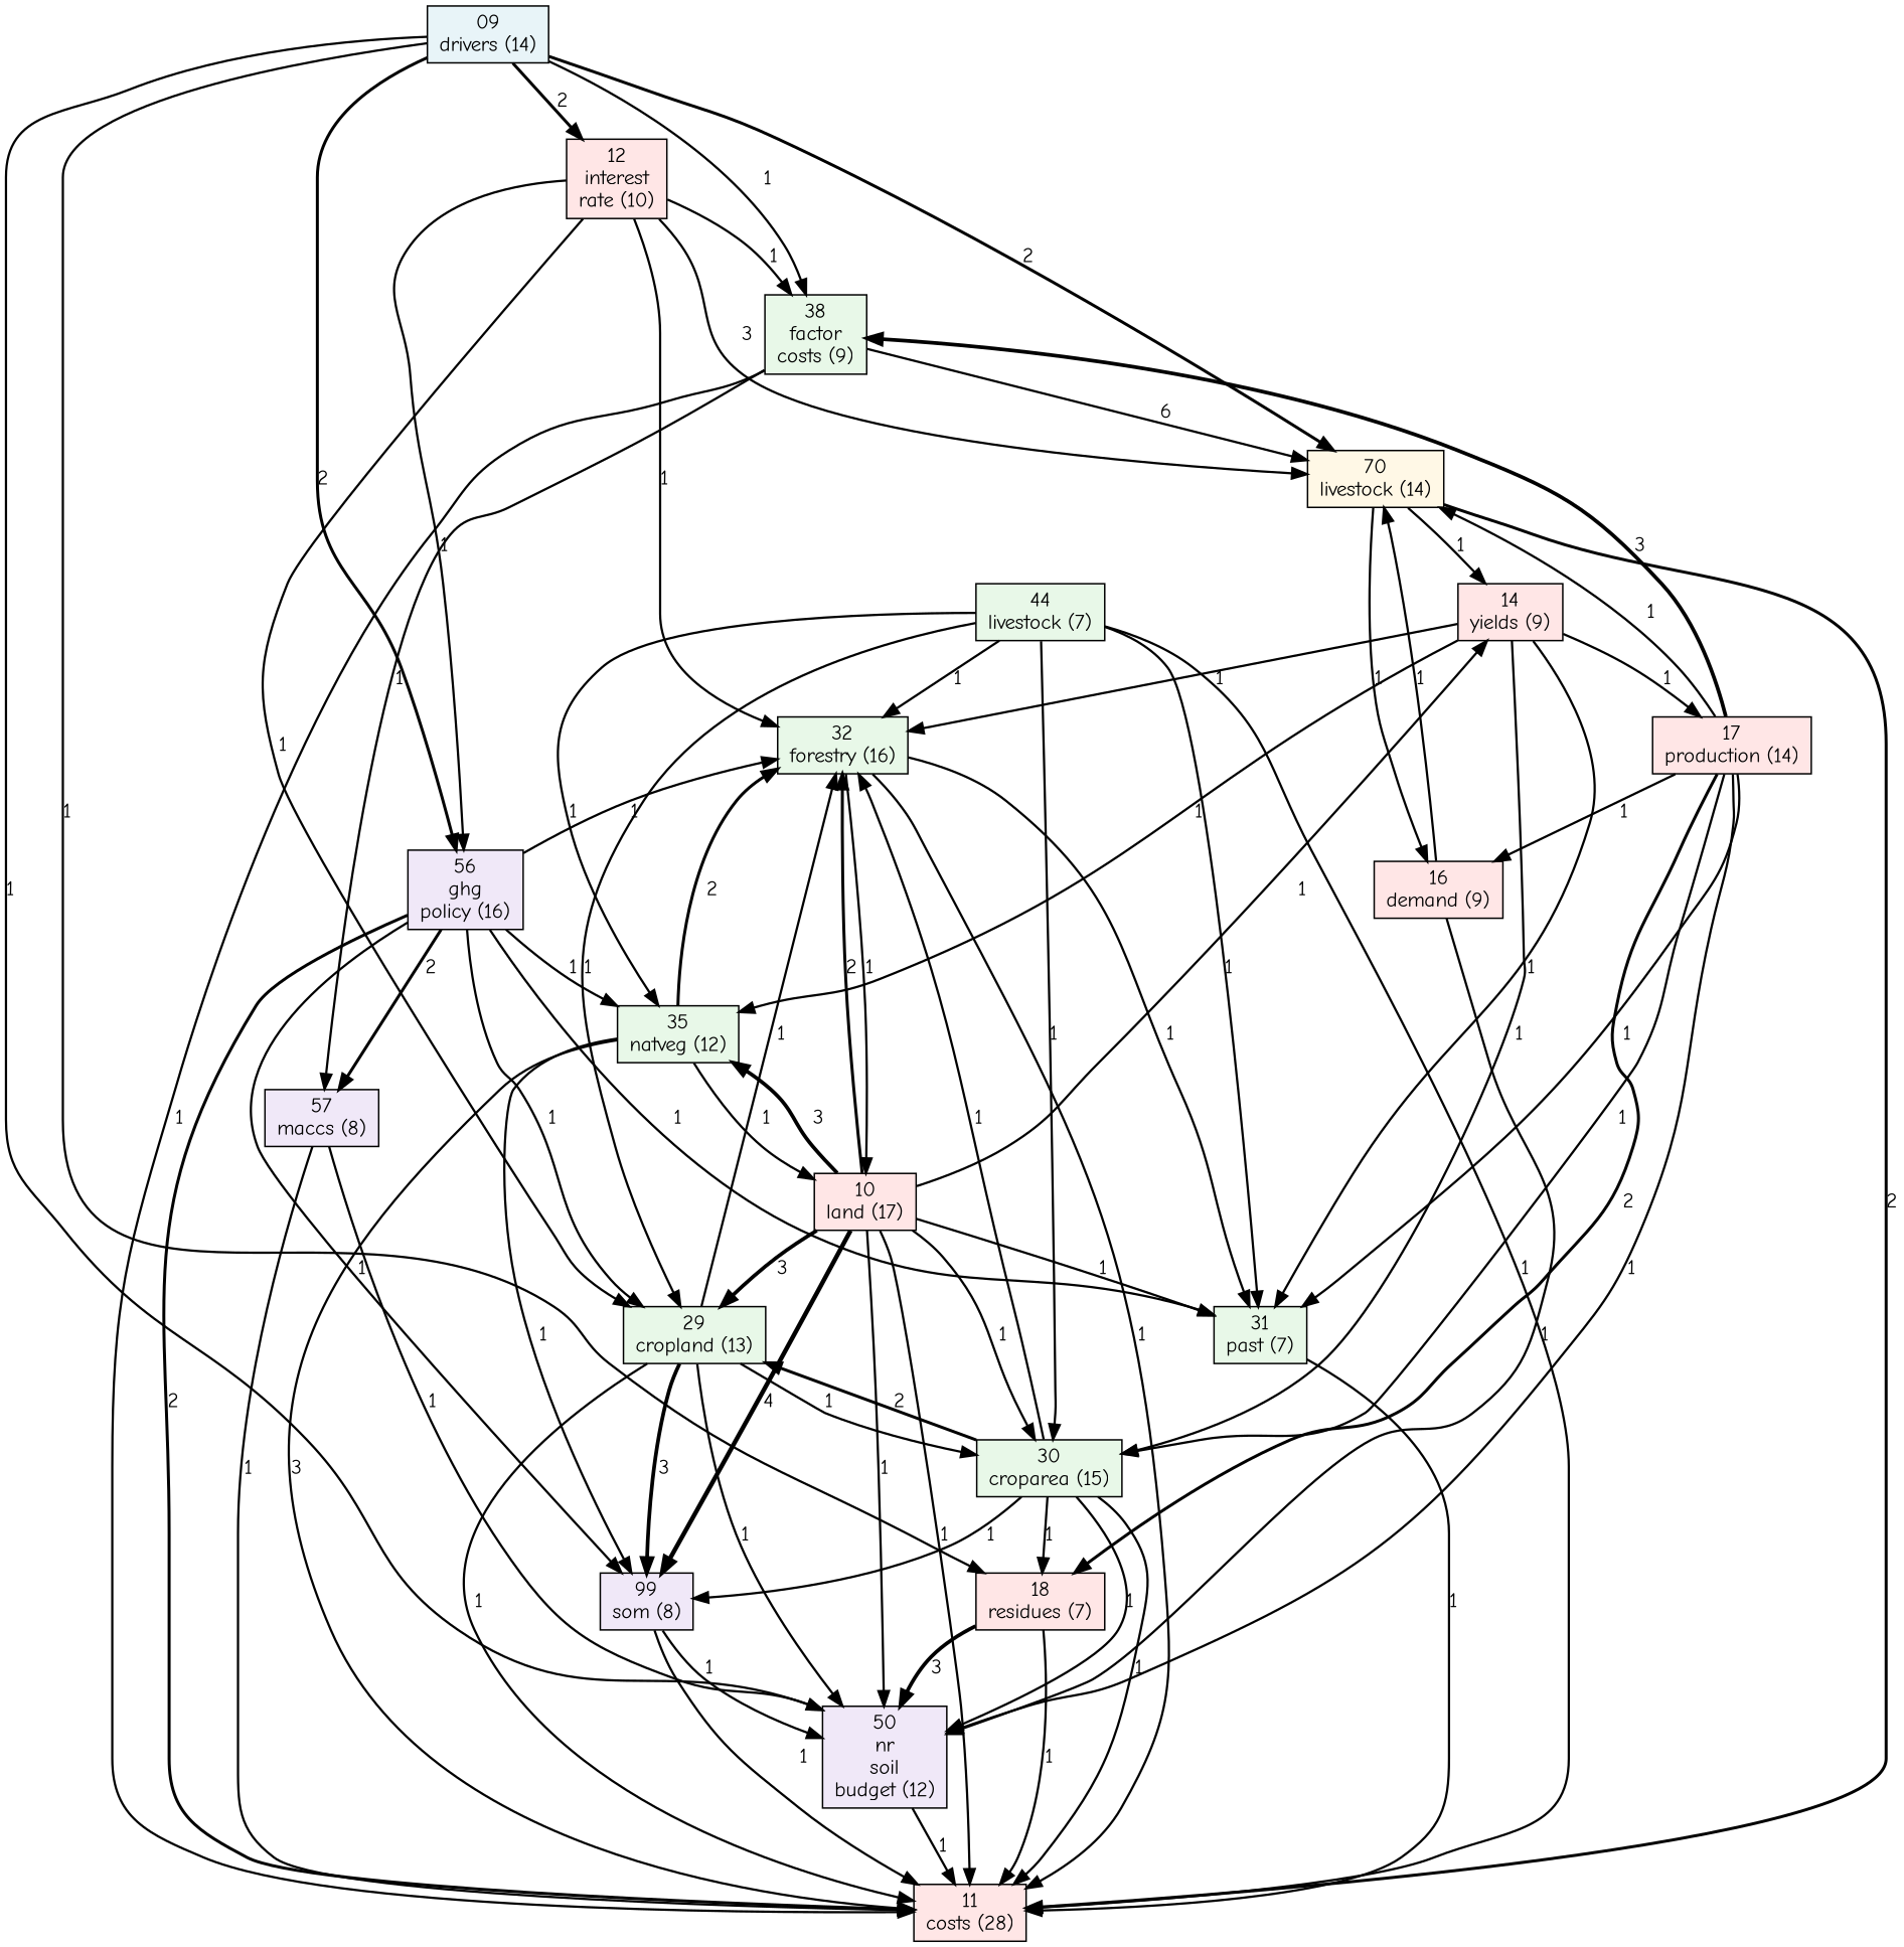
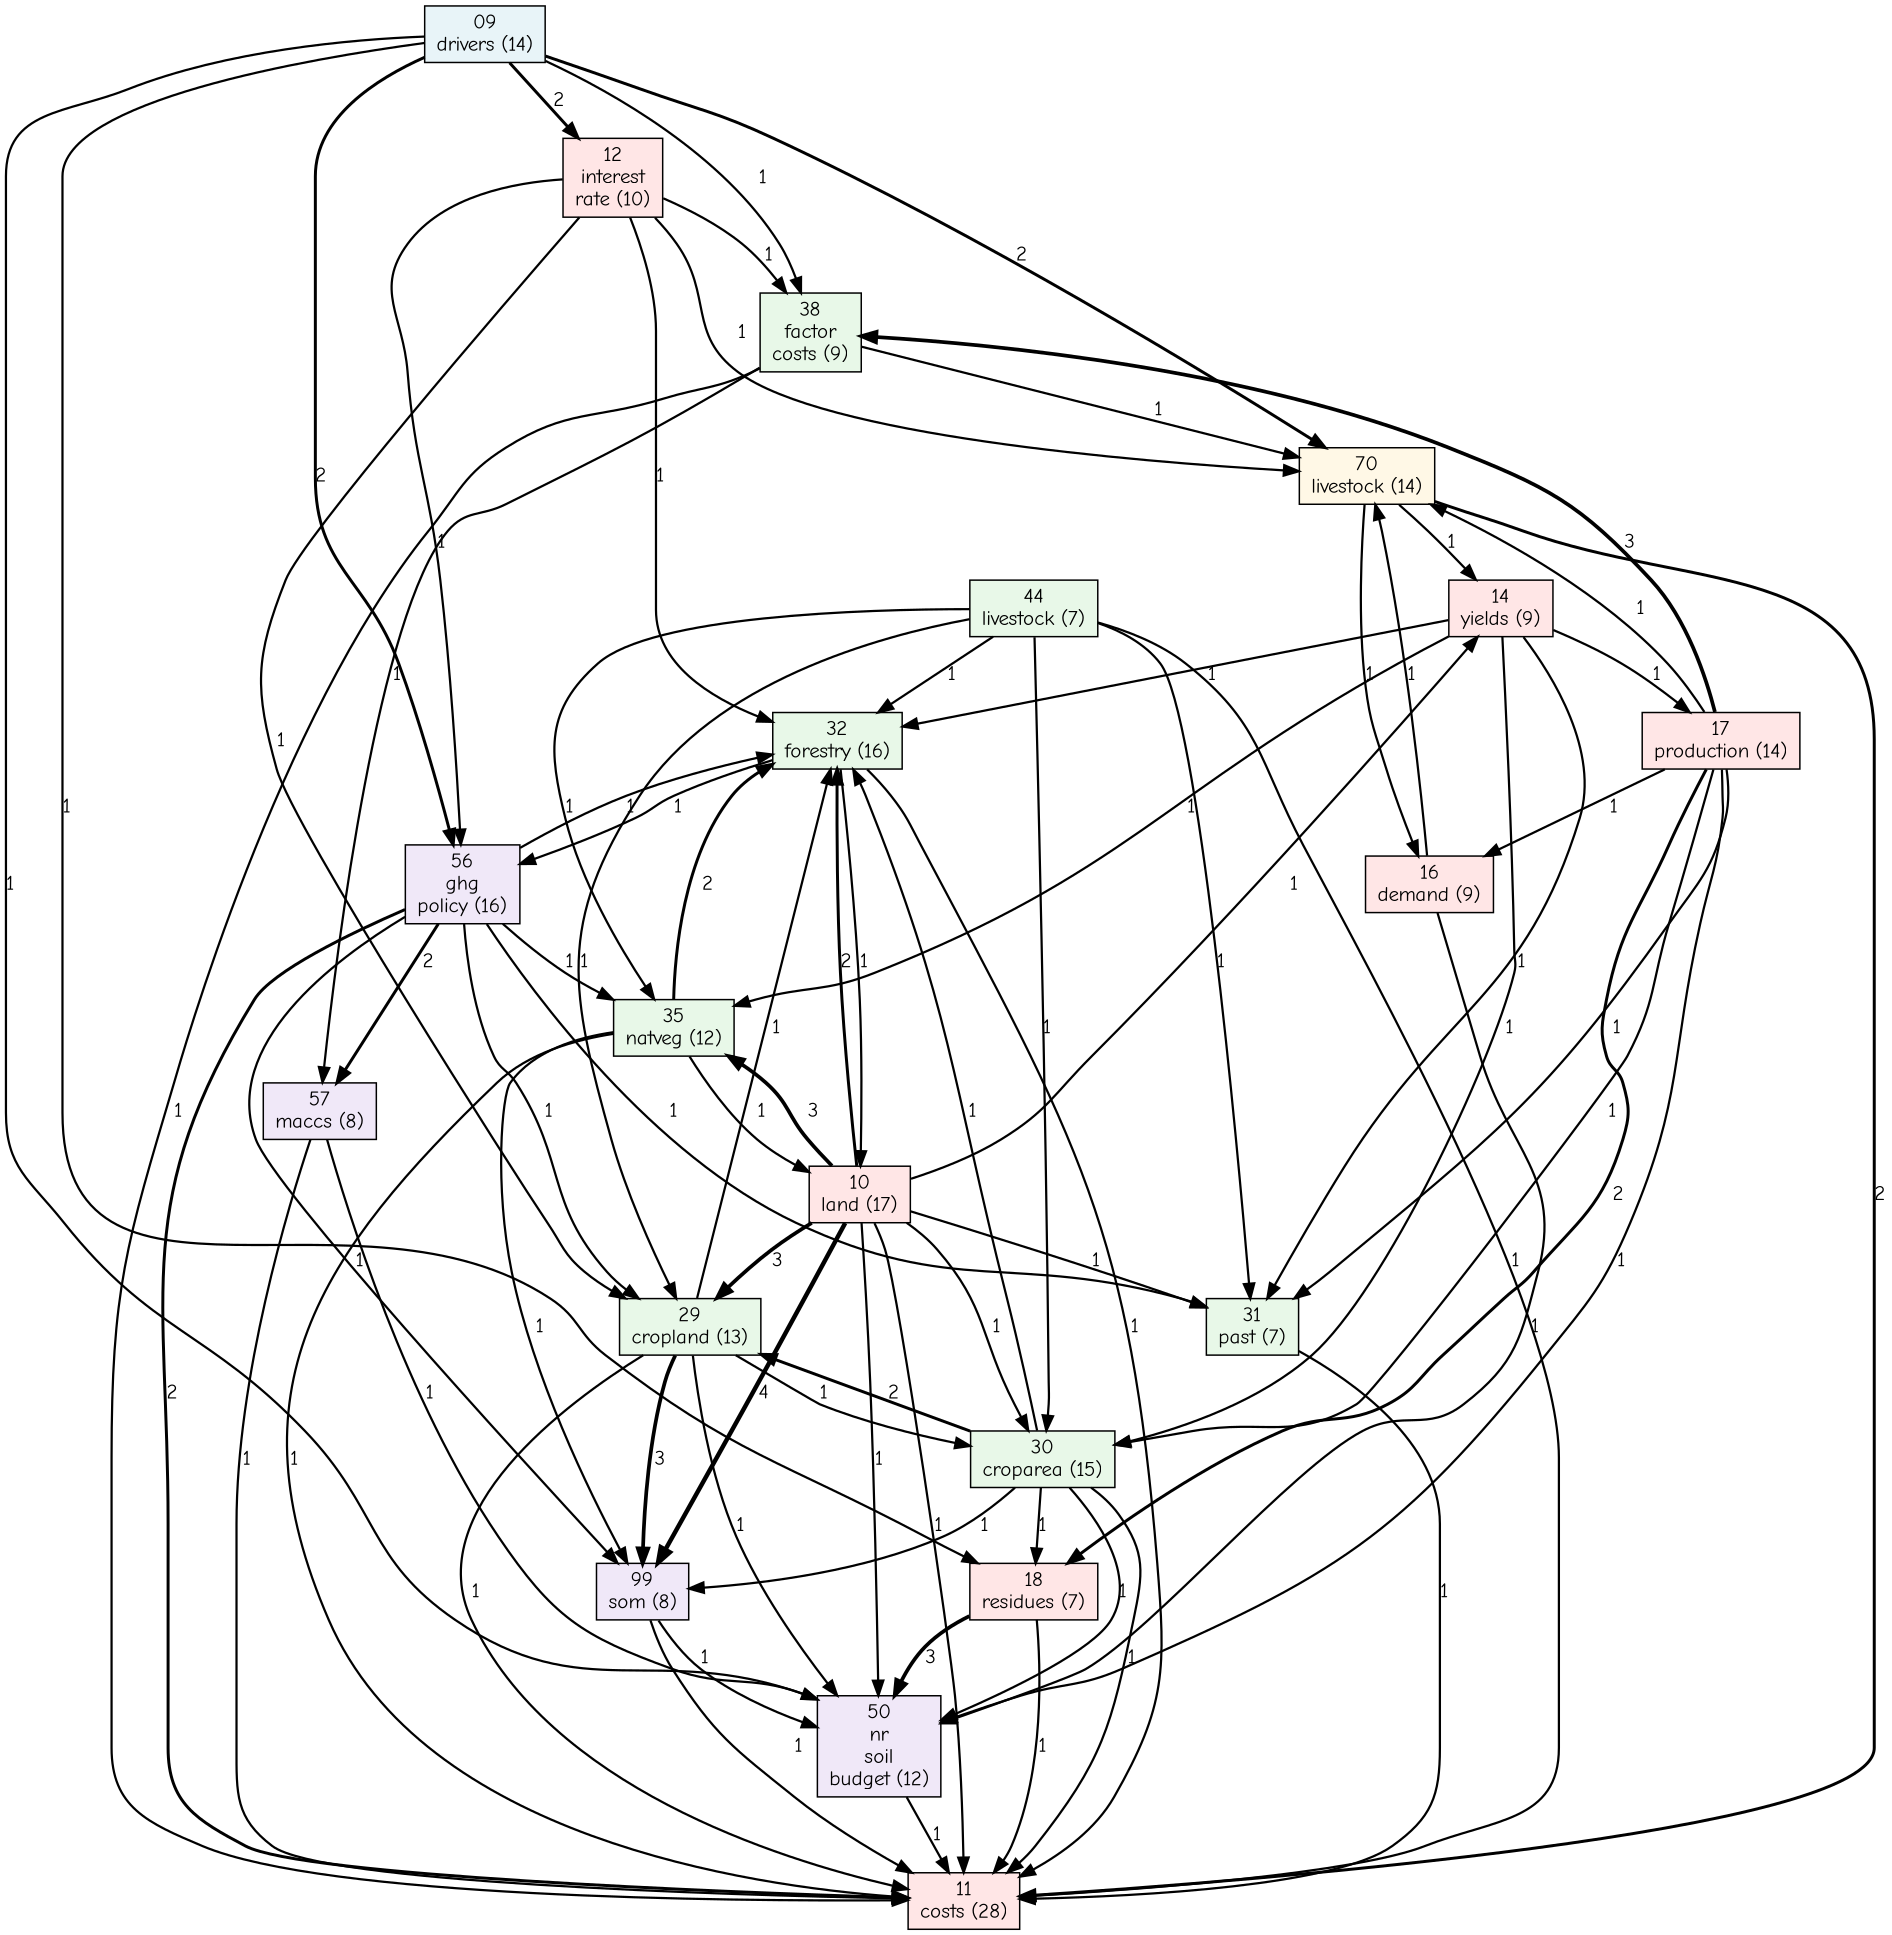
  digraph {
    fontname="Comic Neue"
    rankdir=TB
    splines=true
    node [fillcolor="#FFE6E6" fontname="Comic Neue" shape=box style=filled]
    edge [fontname="Comic Neue" penwidth=1.5]
    n1 [fillcolor="#E8F4F8" label="09\ndrivers (14)"]
    n2 [label="12\ninterest\nrate (10)"]
    n3 [label="18\nresidues (7)"]
    n4 [fillcolor="#E8F8E8" label="38\nfactor\ncosts (9)"]
    n5 [fillcolor="#F0E8F8" label="50\nnr\nsoil\nbudget (12)"]
    n6 [fillcolor="#F0E8F8" label="56\nghg\npolicy (16)"]
    n7 [fillcolor="#FFF8E6" label="70\nlivestock (14)"]
    n8 [fillcolor="#E8F8E8" label="29\ncropland (13)"]
    n9 [fillcolor="#E8F8E8" label="32\nforestry (16)"]
    n10 [label="11\ncosts (28)"]
    n11 [fillcolor="#F0E8F8" label="57\nmaccs (8)"]
    n12 [fillcolor="#E8F8E8" label="31\npast (7)"]
    n13 [fillcolor="#E8F8E8" label="35\nnatveg (12)"]
    n14 [fillcolor="#F0E8F8" label="99\nsom (8)"]
    n15 [label="14\nyields (9)"]
    n16 [label="16\ndemand (9)"]
    n17 [label="10\nland (17)"]
    n18 [fillcolor="#E8F8E8" label="30\ncroparea (15)"]
    n19 [label="17\nproduction (14)"]
    n20 [fillcolor="#E8F8E8" label="44\nlivestock (7)"]
    n1 -> n2 [label=2 penwidth=2.0]
    n1 -> n3 [label=1]
    n1 -> n4 [label=1]
    n1 -> n5 [label=1]
    n1 -> n6 [label=2 penwidth=2.0]
    n1 -> n7 [label=2 penwidth=2.0]
    n2 -> n4 [label=1]
    n2 -> n6 [label=1]
-   n2 -> n7 [label=3]
+   n2 -> n7 [label=1]
    n2 -> n8 [label=1]
    n2 -> n9 [label=1]
    n3 -> n5 [label=3 penwidth=2.5]
    n3 -> n10 [label=1]
-   n4 -> n7 [label=6]
+   n4 -> n7 [label=1]
    n4 -> n10 [label=1]
    n4 -> n11 [label=1]
    n5 -> n10 [label=1]
    n6 -> n8 [label=1]
    n6 -> n9 [label=1]
    n6 -> n10 [label=2 penwidth=2.0]
    n6 -> n11 [label=2 penwidth=2.0]
    n6 -> n12 [label=1]
    n6 -> n13 [label=1]
    n6 -> n14 [label=1]
    n7 -> n10 [label=2 penwidth=2.0]
    n7 -> n15 [label=1]
    n7 -> n16 [label=1]
    n8 -> n5 [label=1]
    n8 -> n9 [label=1]
    n8 -> n10 [label=1]
    n8 -> n14 [label=3 penwidth=2.5]
    n8 -> n18 [label=1]
-   n9 -> n12 [label=1]
+   n9 -> n6 [label=1]
    n9 -> n10 [label=1]
    n9 -> n17 [label=1]
    n11 -> n5 [label=1]
    n11 -> n10 [label=1]
    n12 -> n10 [label=1]
    n13 -> n9 [label=2 penwidth=2.0]
-   n13 -> n10 [label=3]
+   n13 -> n10 [label=1]
    n13 -> n14 [label=1]
    n13 -> n17 [label=1]
    n14 -> n5 [label=1]
    n14 -> n10 [label=1]
    n15 -> n9 [label=1]
    n15 -> n12 [label=1]
    n15 -> n13 [label=1]
    n15 -> n18 [label=1]
    n15 -> n19 [label=1]
    n16 -> n5 [label=1]
    n16 -> n7 [label=1]
    n17 -> n5 [label=1]
    n17 -> n8 [label=3 penwidth=2.5]
    n17 -> n9 [label=2 penwidth=2.0]
    n17 -> n10 [label=1]
    n17 -> n12 [label=1]
    n17 -> n13 [label=3 penwidth=2.5]
    n17 -> n14 [label=4 penwidth=3.0]
    n17 -> n15 [label=1]
    n17 -> n18 [label=1]
    n18 -> n3 [label=1]
    n18 -> n5 [label=1]
    n18 -> n8 [label=2 penwidth=2.0]
    n18 -> n9 [label=1]
    n18 -> n10 [label=1]
    n18 -> n14 [label=1]
    n19 -> n3 [label=2 penwidth=2.0]
    n19 -> n4 [label=3 penwidth=2.5]
    n19 -> n5 [label=1]
    n19 -> n7 [label=1]
    n19 -> n12 [label=1]
    n19 -> n16 [label=1]
    n19 -> n18 [label=1]
    n20 -> n8 [label=1]
    n20 -> n9 [label=1]
    n20 -> n10 [label=1]
    n20 -> n12 [label=1]
    n20 -> n13 [label=1]
    n20 -> n18 [label=1]
  }
